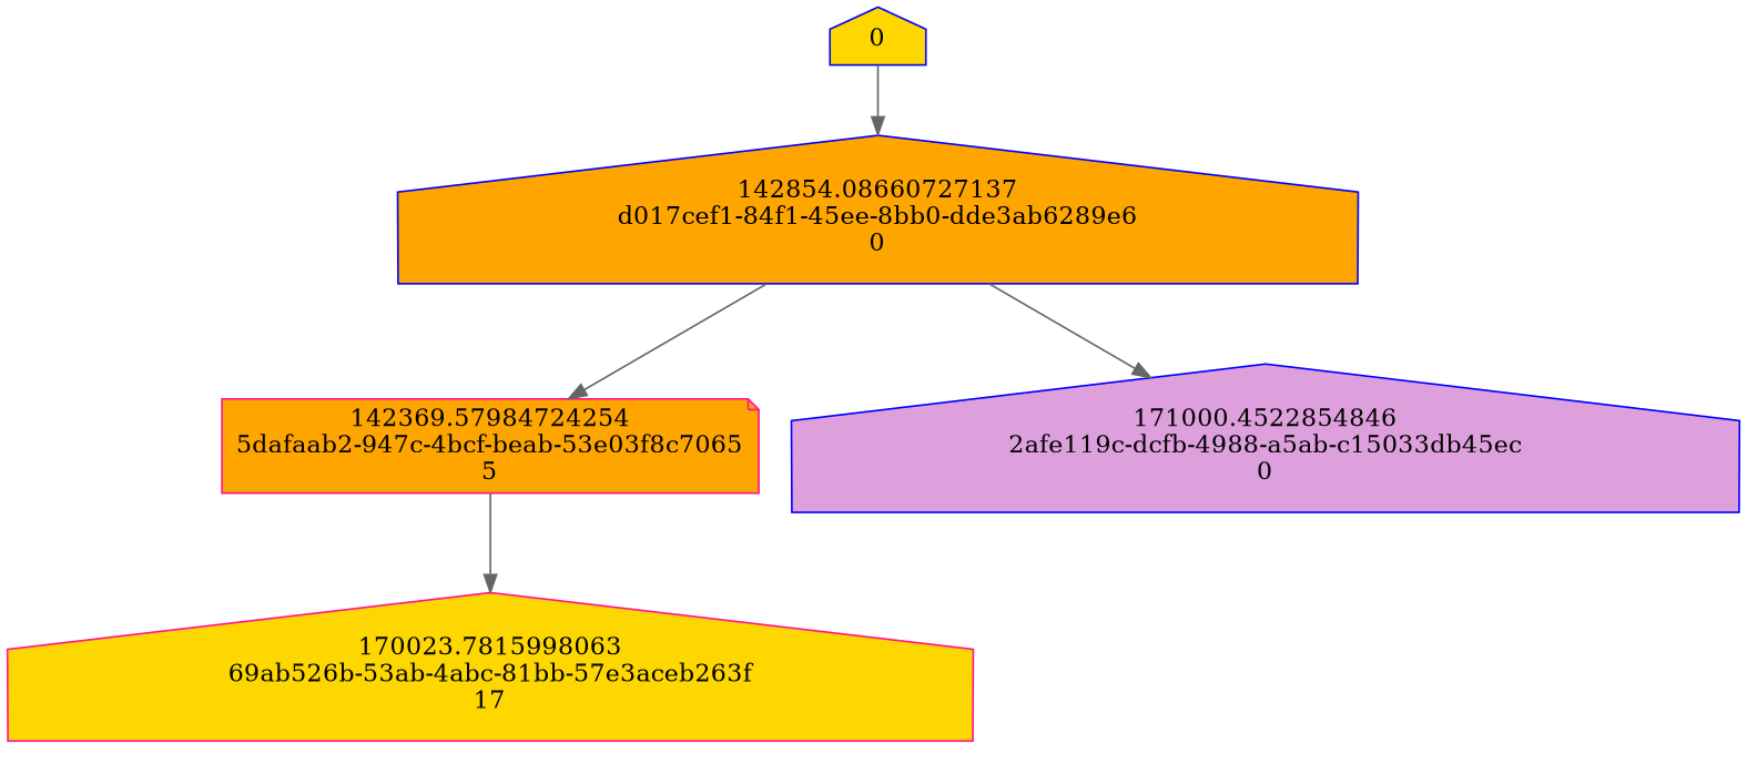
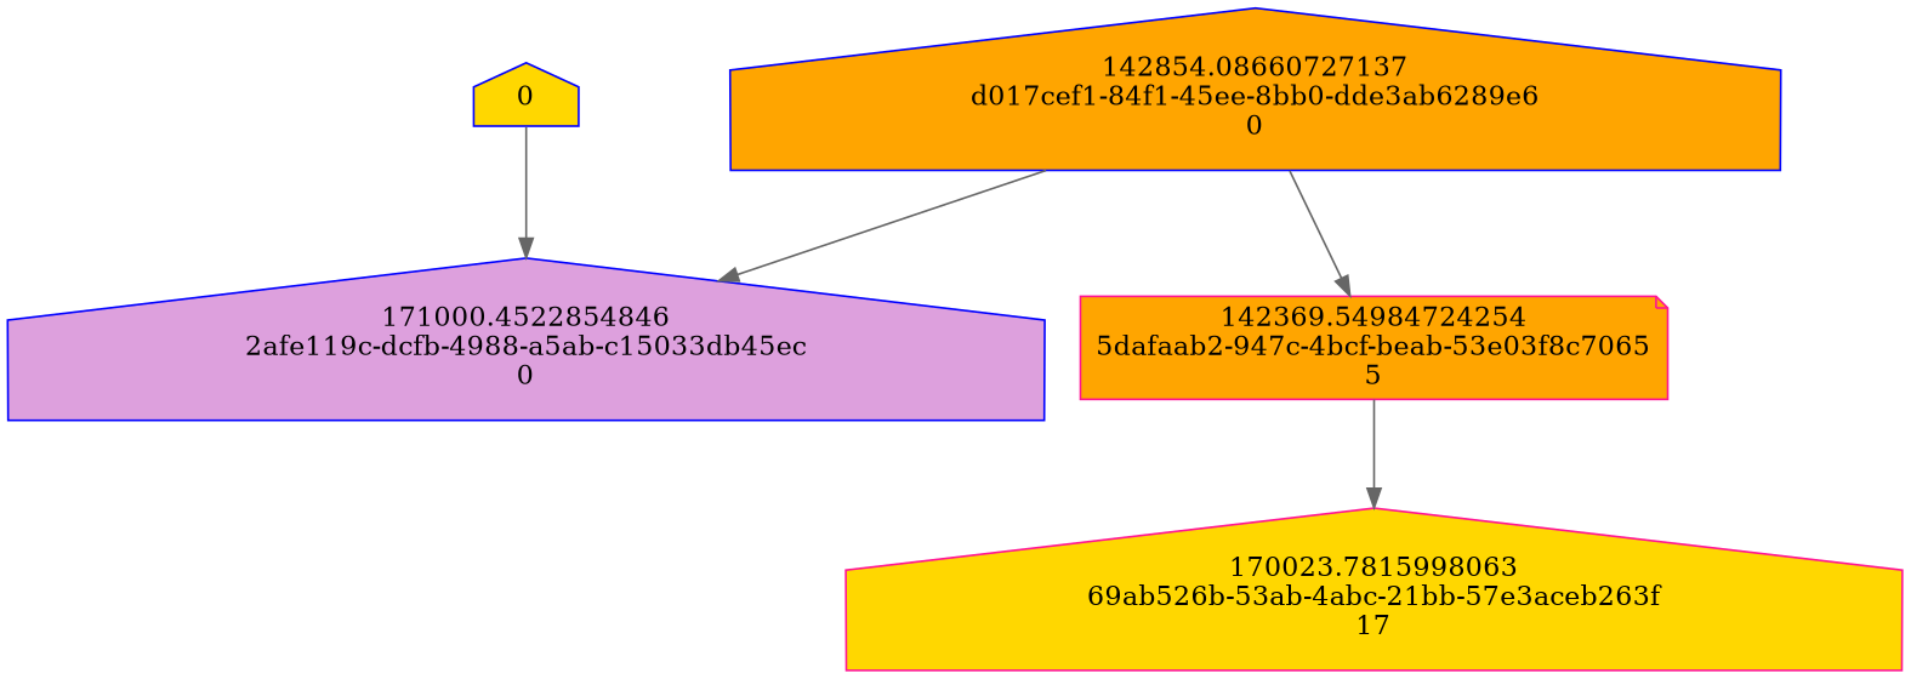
  digraph {
    node [color=blue fillcolor=gold shape=house style=filled]
    edge [color=gray40]
    n1 [label=0]
    n2 [fillcolor=orange label="142854.08660727137\nd017cef1-84f1-45ee-8bb0-dde3ab6289e6\n0"]
-   n3 [color=deeppink fillcolor=orange label="142369.57984724254\n5dafaab2-947c-4bcf-beab-53e03f8c7065\n5" shape=note]
-   n4 [color=deeppink label="170023.7815998063\n69ab526b-53ab-4abc-81bb-57e3aceb263f\n17"]
+   n3 [color=deeppink fillcolor=orange label="142369.54984724254\n5dafaab2-947c-4bcf-beab-53e03f8c7065\n5" shape=note]
+   n4 [color=deeppink label="170023.7815998063\n69ab526b-53ab-4abc-21bb-57e3aceb263f\n17"]
    n5 [fillcolor=plum label="171000.4522854846\n2afe119c-dcfb-4988-a5ab-c15033db45ec\n0"]
-   n1 -> n2
+   n1 -> n5
    n2 -> n3
    n2 -> n5
    n3 -> n4
  }
